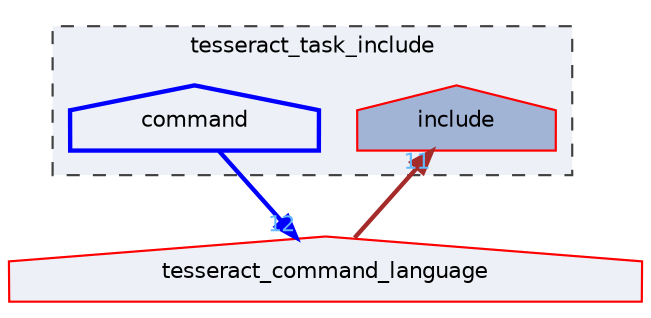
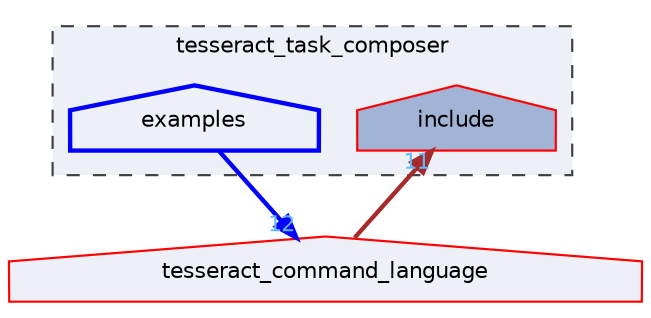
  digraph {
    compound=true
    node [color=red fillcolor="#edf0f7" fontname=Helvetica fontsize=10 shape=house style=filled]
    edge [fontcolor=steelblue1 fontname=Helvetica fontsize=10 labeldistance=1.5 labelfontname=Helvetica labelfontsize=10 style=bold]
    n1 [fillcolor="#a2b4d6" height=0.2 label=include width=0.4]
-   n2 [color=blue height=0.2 label=command style="filled,bold" width=0.4]
+   n2 [color=blue height=0.2 label=examples style="filled,bold" width=0.4]
    n3 [height=0.2 label=tesseract_command_language width=0.4]
    subgraph cluster_1 {
      bgcolor="#edf0f7"
      fontname=Helvetica
      fontsize=10
-     label=tesseract_task_include
+     label=tesseract_task_composer
      pencolor=grey25
      style="filled,dashed"
      n1
      n2
    }
    n2 -> n3 [color=blue headlabel=12]
    n3 -> n1 [color=brown headlabel=11]
  }
